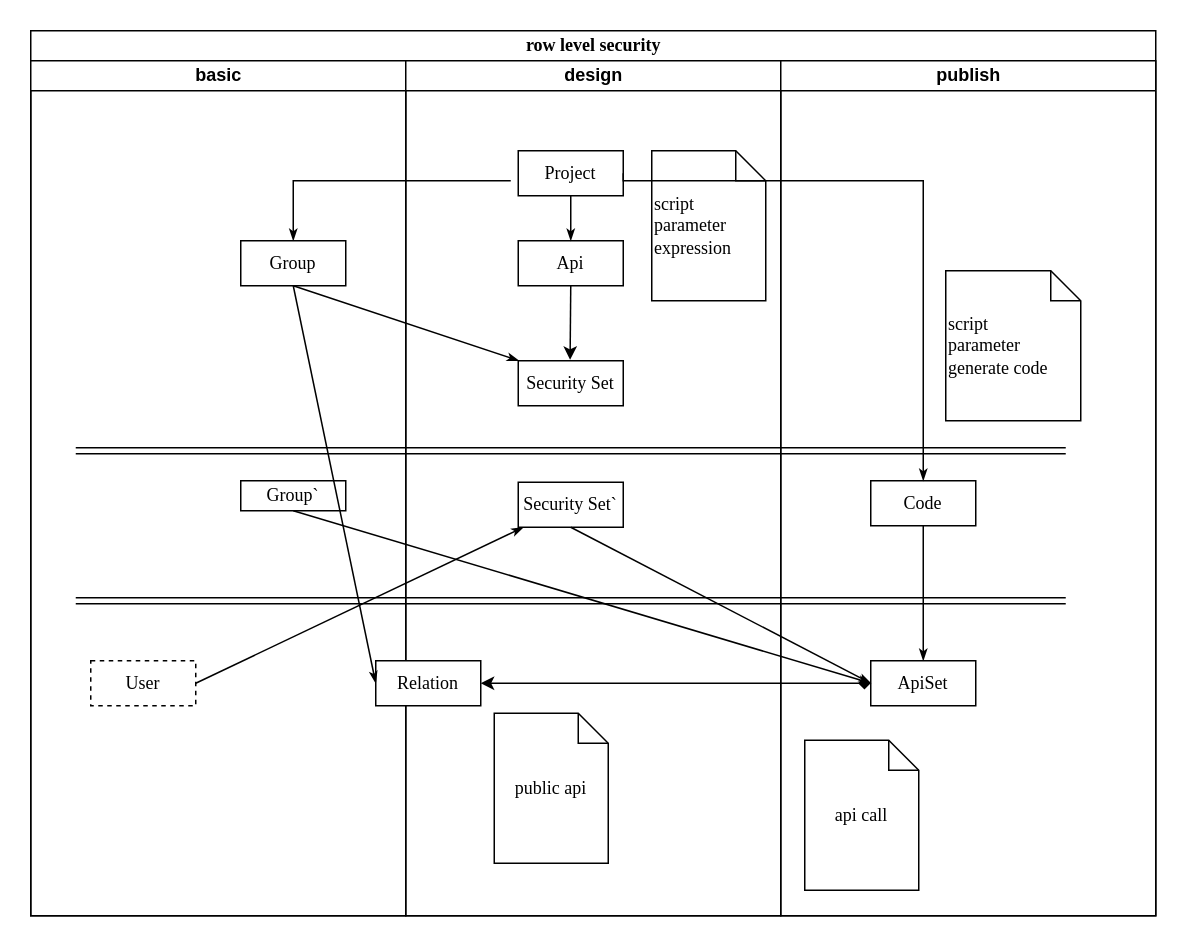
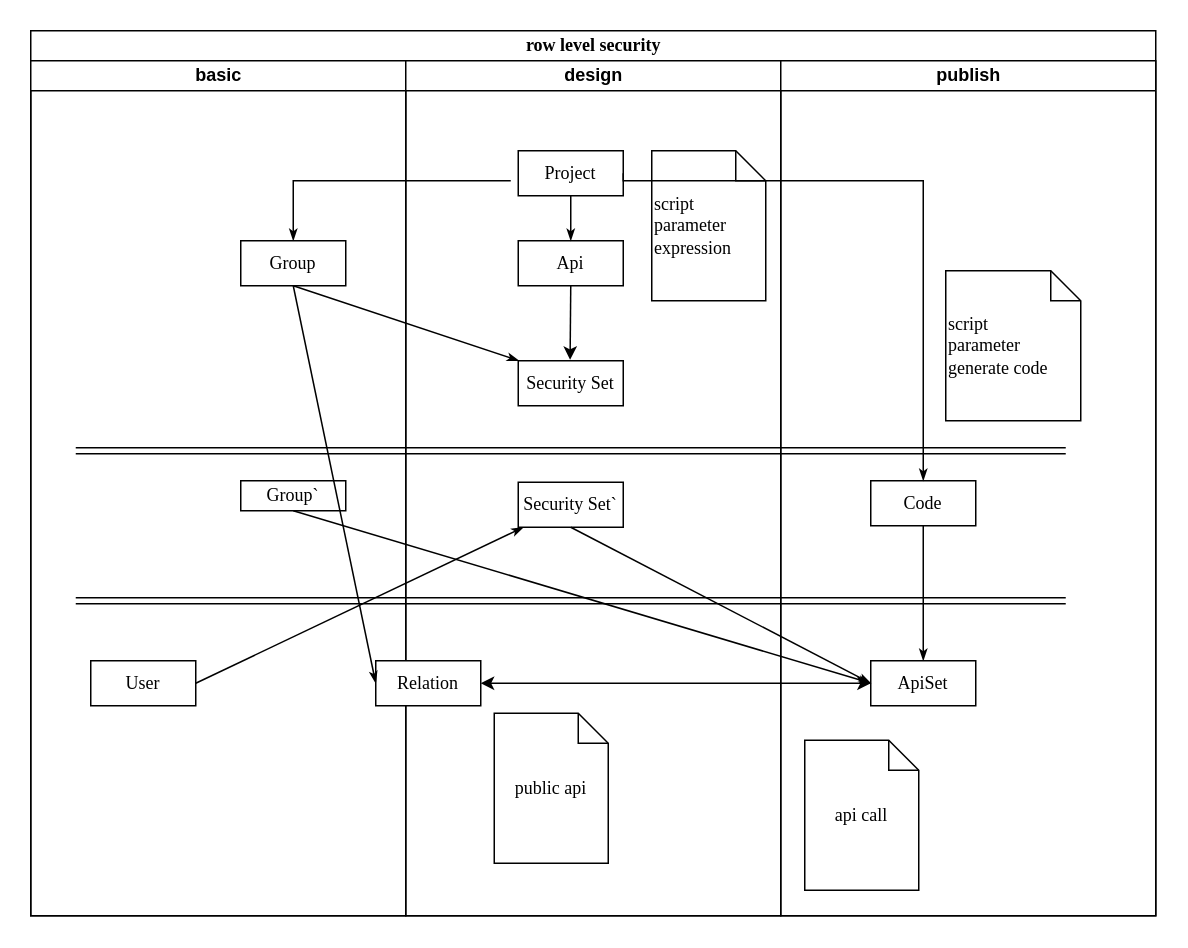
  <mxCell id="0" />
  <mxCell id="1" parent="0" />
  <mxCell id="2" value="row level security" style="swimlane;html=1;childLayout=stackLayout;startSize=20;rounded=0;shadow=0;comic=0;labelBackgroundColor=none;strokeWidth=1;fontFamily=Verdana;fontSize=12;align=center;" parent="1" vertex="1"><mxGeometry x="20" y="20" width="750" height="590" as="geometry" /></mxCell>
  <mxCell id="3" value="basic" style="swimlane;html=1;startSize=20;" parent="2" vertex="1"><mxGeometry y="20" width="250" height="570" as="geometry" /></mxCell>
- <mxCell id="4" value="User" style="rounded=0;whiteSpace=wrap;html=1;shadow=0;comic=0;labelBackgroundColor=none;strokeWidth=1;fontFamily=Verdana;fontSize=12;align=center;arcSize=50;dashed=1;" parent="3" vertex="1"><mxGeometry x="40" y="400" width="70" height="30" as="geometry" /></mxCell>
+ <mxCell id="4" value="User" style="rounded=0;whiteSpace=wrap;html=1;shadow=0;comic=0;labelBackgroundColor=none;strokeWidth=1;fontFamily=Verdana;fontSize=12;align=center;arcSize=50;" parent="3" vertex="1"><mxGeometry x="40" y="400" width="70" height="30" as="geometry" /></mxCell>
  <mxCell id="5" style="edgeStyle=orthogonalEdgeStyle;rounded=0;html=1;labelBackgroundColor=none;startArrow=none;startFill=0;startSize=5;endArrow=classicThin;endFill=1;endSize=5;jettySize=auto;orthogonalLoop=1;strokeWidth=1;fontFamily=Verdana;fontSize=12;entryX=0.5;entryY=0;entryDx=0;entryDy=0;" edge="1" parent="3" target="6"><mxGeometry relative="1" as="geometry"><Array as="points"><mxPoint x="175" y="80" /></Array><mxPoint x="320" y="80" as="sourcePoint" /><mxPoint x="170" y="120" as="targetPoint" /></mxGeometry></mxCell>
  <mxCell id="6" value="Group" style="rounded=0;whiteSpace=wrap;html=1;shadow=0;comic=0;labelBackgroundColor=none;strokeWidth=1;fontFamily=Verdana;fontSize=12;align=center;arcSize=50;" vertex="1" parent="3"><mxGeometry x="140" y="120" width="70" height="30" as="geometry" /></mxCell>
  <mxCell id="7" value="" style="shape=link;html=1;rounded=0;" edge="1" parent="3"><mxGeometry width="100" relative="1" as="geometry"><mxPoint x="30" y="260" as="sourcePoint" /><mxPoint x="690" y="260" as="targetPoint" /></mxGeometry></mxCell>
  <mxCell id="8" value="Group`" style="rounded=0;whiteSpace=wrap;html=1;shadow=0;comic=0;labelBackgroundColor=none;strokeWidth=1;fontFamily=Verdana;fontSize=12;align=center;arcSize=50;" vertex="1" parent="3"><mxGeometry x="140" y="280" width="70" height="20" as="geometry" /></mxCell>
  <mxCell id="9" value="" style="shape=link;html=1;rounded=0;" edge="1" parent="3"><mxGeometry width="100" relative="1" as="geometry"><mxPoint x="30" y="360" as="sourcePoint" /><mxPoint x="690" y="360" as="targetPoint" /></mxGeometry></mxCell>
  <mxCell id="10" style="rounded=0;html=1;labelBackgroundColor=none;startArrow=none;startFill=0;startSize=5;endArrow=classicThin;endFill=1;endSize=5;jettySize=auto;orthogonalLoop=1;strokeWidth=1;fontFamily=Verdana;fontSize=12;exitX=1;exitY=0.5;exitDx=0;exitDy=0;" edge="1" parent="2" source="4" target="18"><mxGeometry relative="1" as="geometry"><mxPoint x="185" y="100" as="sourcePoint" /><mxPoint x="225" y="240" as="targetPoint" /></mxGeometry></mxCell>
  <mxCell id="11" value="design" style="swimlane;html=1;startSize=20;shadow=0;" parent="2" vertex="1"><mxGeometry x="250" y="20" width="250" height="570" as="geometry" /></mxCell>
  <mxCell id="12" value="Project" style="rounded=0;whiteSpace=wrap;html=1;shadow=0;comic=0;labelBackgroundColor=none;strokeWidth=1;fontFamily=Verdana;fontSize=12;align=center;arcSize=50;" vertex="1" parent="11"><mxGeometry x="75" y="60" width="70" height="30" as="geometry" /></mxCell>
  <mxCell id="13" value="Api" style="rounded=0;whiteSpace=wrap;html=1;shadow=0;comic=0;labelBackgroundColor=none;strokeWidth=1;fontFamily=Verdana;fontSize=12;align=center;arcSize=50;" vertex="1" parent="11"><mxGeometry x="75" y="120" width="70" height="30" as="geometry" /></mxCell>
  <mxCell id="14" style="edgeStyle=orthogonalEdgeStyle;rounded=0;html=1;labelBackgroundColor=none;startArrow=none;startFill=0;startSize=5;endArrow=classicThin;endFill=1;endSize=5;jettySize=auto;orthogonalLoop=1;strokeWidth=1;fontFamily=Verdana;fontSize=12;entryX=0.5;entryY=0;entryDx=0;entryDy=0;exitX=0.5;exitY=1;exitDx=0;exitDy=0;" edge="1" parent="11" source="12" target="13"><mxGeometry relative="1" as="geometry"><Array as="points"><mxPoint x="110" y="100" /><mxPoint x="110" y="100" /></Array><mxPoint x="80" y="90" as="sourcePoint" /><mxPoint x="-65" y="120" as="targetPoint" /></mxGeometry></mxCell>
  <mxCell id="15" value="" style="endArrow=classic;html=1;rounded=0;entryX=0.584;entryY=-0.02;entryDx=0;entryDy=0;entryPerimeter=0;exitX=0.5;exitY=1;exitDx=0;exitDy=0;" edge="1" parent="11" source="13"><mxGeometry width="50" height="50" relative="1" as="geometry"><mxPoint x="140" y="150" as="sourcePoint" /><mxPoint x="109.568" y="199.4" as="targetPoint" /></mxGeometry></mxCell>
  <mxCell id="16" value="Relation" style="rounded=0;whiteSpace=wrap;html=1;shadow=0;comic=0;labelBackgroundColor=none;strokeWidth=1;fontFamily=Verdana;fontSize=12;align=center;arcSize=50;" vertex="1" parent="11"><mxGeometry x="-20" y="400" width="70" height="30" as="geometry" /></mxCell>
  <mxCell id="17" value="Security Set" style="rounded=0;whiteSpace=wrap;html=1;shadow=0;comic=0;labelBackgroundColor=none;strokeWidth=1;fontFamily=Verdana;fontSize=12;align=center;arcSize=50;" vertex="1" parent="11"><mxGeometry x="75" y="200" width="70" height="30" as="geometry" /></mxCell>
  <mxCell id="18" value="Security Set`" style="rounded=0;whiteSpace=wrap;html=1;shadow=0;comic=0;labelBackgroundColor=none;strokeWidth=1;fontFamily=Verdana;fontSize=12;align=center;arcSize=50;" vertex="1" parent="11"><mxGeometry x="75" y="281" width="70" height="30" as="geometry" /></mxCell>
  <mxCell id="19" value="script&lt;br&gt;parameter&lt;br&gt;expression" style="shape=note;whiteSpace=wrap;html=1;rounded=0;shadow=0;comic=0;labelBackgroundColor=none;strokeWidth=1;fontFamily=Verdana;fontSize=12;align=left;size=20;" vertex="1" parent="11"><mxGeometry x="164" y="60" width="76" height="100" as="geometry" /></mxCell>
  <mxCell id="20" value="public api" style="shape=note;whiteSpace=wrap;html=1;rounded=0;shadow=0;comic=0;labelBackgroundColor=none;strokeWidth=1;fontFamily=Verdana;fontSize=12;align=center;size=20;" vertex="1" parent="11"><mxGeometry x="59" y="435" width="76" height="100" as="geometry" /></mxCell>
  <mxCell id="21" value="publish" style="swimlane;html=1;startSize=20;" parent="2" vertex="1"><mxGeometry x="500" y="20" width="250" height="570" as="geometry" /></mxCell>
  <mxCell id="22" style="rounded=0;html=1;labelBackgroundColor=none;startArrow=none;startFill=0;startSize=5;endArrow=classicThin;endFill=1;endSize=5;jettySize=auto;orthogonalLoop=1;strokeWidth=1;fontFamily=Verdana;fontSize=12" parent="21" source="24" target="23" edge="1"><mxGeometry relative="1" as="geometry"><mxPoint x="95" y="138" as="sourcePoint" /></mxGeometry></mxCell>
  <mxCell id="23" value="ApiSet" style="rounded=0;whiteSpace=wrap;html=1;shadow=0;comic=0;labelBackgroundColor=none;strokeWidth=1;fontFamily=Verdana;fontSize=12;align=center;arcSize=50;" parent="21" vertex="1"><mxGeometry x="60" y="400" width="70" height="30" as="geometry" /></mxCell>
  <mxCell id="24" value="Code" style="rounded=0;whiteSpace=wrap;html=1;shadow=0;comic=0;labelBackgroundColor=none;strokeWidth=1;fontFamily=Verdana;fontSize=12;align=center;arcSize=50;" vertex="1" parent="21"><mxGeometry x="60" y="280" width="70" height="30" as="geometry" /></mxCell>
  <mxCell id="25" value="script&lt;br&gt;parameter&lt;br&gt;generate code" style="shape=note;whiteSpace=wrap;html=1;rounded=0;shadow=0;comic=0;labelBackgroundColor=none;strokeWidth=1;fontFamily=Verdana;fontSize=12;align=left;size=20;" vertex="1" parent="21"><mxGeometry x="110" y="140" width="90" height="100" as="geometry" /></mxCell>
  <mxCell id="26" value="api call" style="shape=note;whiteSpace=wrap;html=1;rounded=0;shadow=0;comic=0;labelBackgroundColor=none;strokeWidth=1;fontFamily=Verdana;fontSize=12;align=center;size=20;" vertex="1" parent="21"><mxGeometry x="16" y="453" width="76" height="100" as="geometry" /></mxCell>
  <mxCell id="27" style="edgeStyle=orthogonalEdgeStyle;rounded=0;html=1;labelBackgroundColor=none;startArrow=none;startFill=0;startSize=5;endArrow=classicThin;endFill=1;endSize=5;jettySize=auto;orthogonalLoop=1;strokeWidth=1;fontFamily=Verdana;fontSize=12;exitX=1;exitY=0.5;exitDx=0;exitDy=0;entryX=0.5;entryY=0;entryDx=0;entryDy=0;" parent="2" source="12" target="24" edge="1"><mxGeometry relative="1" as="geometry"><Array as="points"><mxPoint x="395" y="100" /><mxPoint x="595" y="100" /></Array><mxPoint x="420" y="110" as="sourcePoint" /><mxPoint x="595" y="128" as="targetPoint" /></mxGeometry></mxCell>
  <mxCell id="28" style="rounded=0;html=1;labelBackgroundColor=none;startArrow=none;startFill=0;startSize=5;endArrow=classicThin;endFill=1;endSize=5;jettySize=auto;orthogonalLoop=1;strokeWidth=1;fontFamily=Verdana;fontSize=12;exitX=0.5;exitY=1;exitDx=0;exitDy=0;entryX=0;entryY=0.5;entryDx=0;entryDy=0;" edge="1" parent="2" source="6" target="16"><mxGeometry relative="1" as="geometry"><mxPoint x="482.75" y="168" as="sourcePoint" /><mxPoint x="225" y="280" as="targetPoint" /></mxGeometry></mxCell>
  <mxCell id="29" style="rounded=0;html=1;labelBackgroundColor=none;startArrow=none;startFill=0;startSize=5;endArrow=classicThin;endFill=1;endSize=5;jettySize=auto;orthogonalLoop=1;strokeWidth=1;fontFamily=Verdana;fontSize=12;exitX=0.5;exitY=1;exitDx=0;exitDy=0;entryX=0.25;entryY=0;entryDx=0;entryDy=0;" edge="1" parent="2" source="6"><mxGeometry relative="1" as="geometry"><mxPoint x="185" y="170" as="sourcePoint" /><mxPoint x="325.5" y="220" as="targetPoint" /></mxGeometry></mxCell>
  <mxCell id="30" style="edgeStyle=none;rounded=0;html=1;labelBackgroundColor=none;startArrow=none;startFill=0;startSize=5;endArrow=classicThin;endFill=1;endSize=5;jettySize=auto;orthogonalLoop=1;strokeWidth=1;fontFamily=Verdana;fontSize=12;entryX=0;entryY=0.5;entryDx=0;entryDy=0;exitX=0.5;exitY=1;exitDx=0;exitDy=0;" parent="2" source="18" target="23" edge="1"><mxGeometry relative="1" as="geometry"><mxPoint x="363.513" y="390" as="sourcePoint" /></mxGeometry></mxCell>
  <mxCell id="31" style="edgeStyle=none;rounded=0;html=1;labelBackgroundColor=none;startArrow=none;startFill=0;startSize=5;endArrow=classicThin;endFill=1;endSize=5;jettySize=auto;orthogonalLoop=1;strokeWidth=1;fontFamily=Verdana;fontSize=12;exitX=0.5;exitY=1;exitDx=0;exitDy=0;" edge="1" parent="2" source="8"><mxGeometry relative="1" as="geometry"><mxPoint x="370" y="341" as="sourcePoint" /><mxPoint x="560" y="435" as="targetPoint" /></mxGeometry></mxCell>
- <mxCell id="32" value="" style="endArrow=diamond;startArrow=classic;html=1;rounded=0;exitX=1;exitY=0.5;exitDx=0;exitDy=0;entryX=0;entryY=0.5;entryDx=0;entryDy=0;" edge="1" parent="2" source="16" target="23"><mxGeometry width="50" height="50" relative="1" as="geometry"><mxPoint x="370" y="490" as="sourcePoint" /><mxPoint x="420" y="440" as="targetPoint" /></mxGeometry></mxCell>
+ <mxCell id="32" value="" style="endArrow=classic;startArrow=classic;html=1;rounded=0;exitX=1;exitY=0.5;exitDx=0;exitDy=0;entryX=0;entryY=0.5;entryDx=0;entryDy=0;" edge="1" parent="2" source="16" target="23"><mxGeometry width="50" height="50" relative="1" as="geometry"><mxPoint x="370" y="490" as="sourcePoint" /><mxPoint x="420" y="440" as="targetPoint" /></mxGeometry></mxCell>
